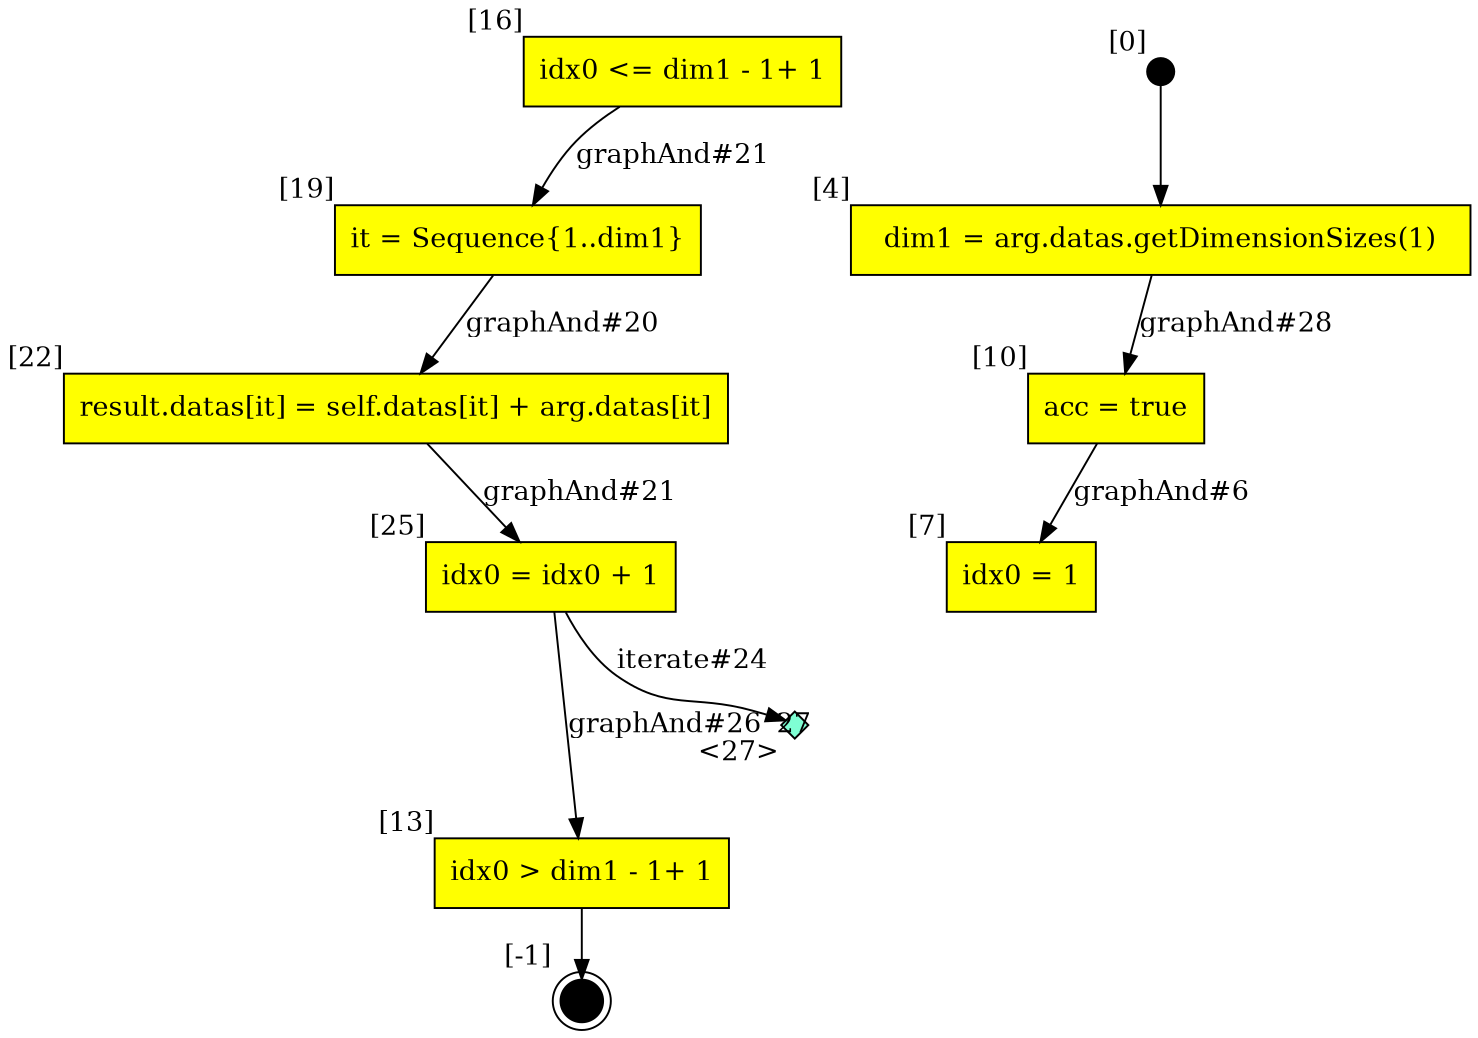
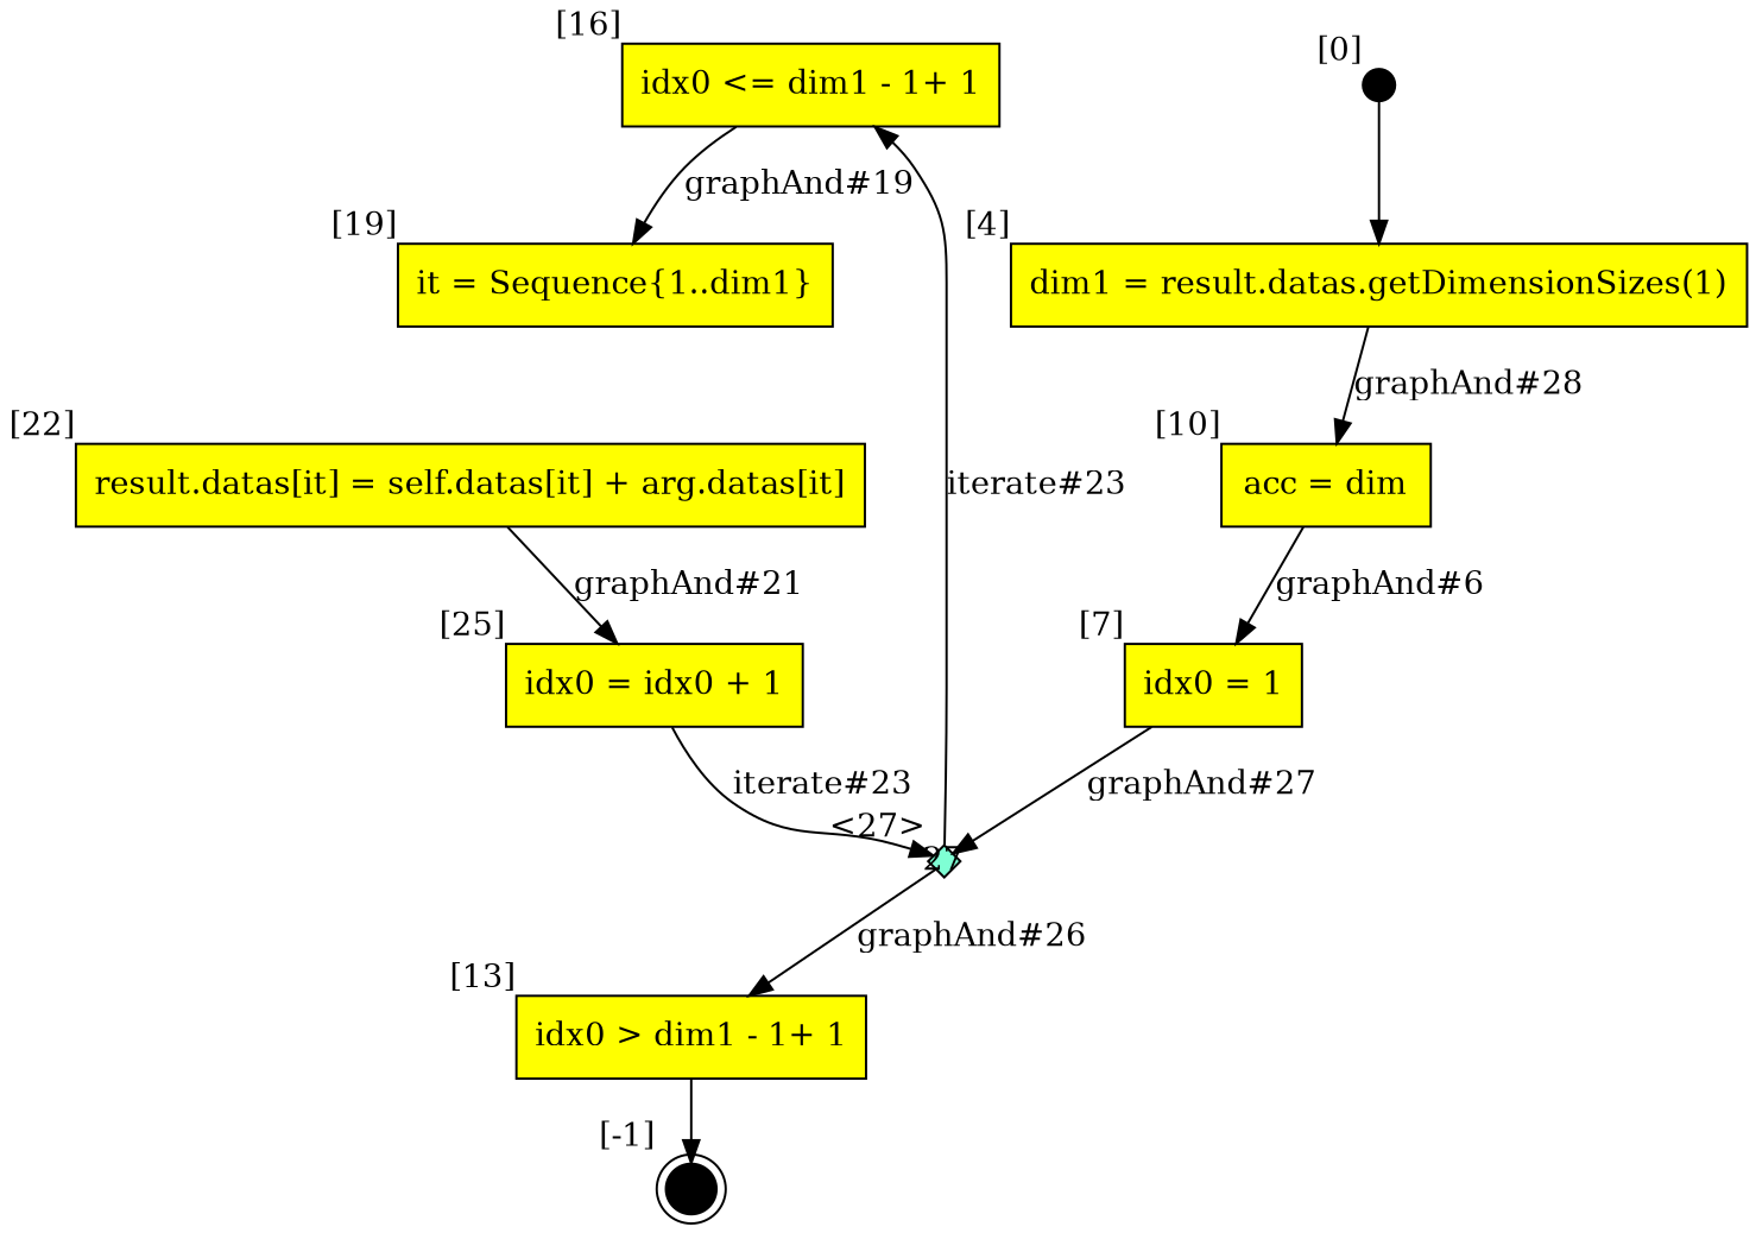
  digraph {
    node [fillcolor=yellow shape=box style=filled]
    n1 [label="idx0 <= dim1 - 1+ 1" xlabel="[16]"]
    n2 [label="it = Sequence{1..dim1}" xlabel="[19]"]
    n3 [label="result.datas[it] = self.datas[it] + arg.datas[it]" xlabel="[22]"]
    3 [fillcolor=black fixedsize=true height=.2 shape=circle width=.2 xlabel="[0]"]
-   n5 [label="dim1 = arg.datas.getDimensionSizes(1)" xlabel="[4]"]
-   n6 [label="acc = true" xlabel="[10]"]
+   n5 [label="dim1 = result.datas.getDimensionSizes(1)" xlabel="[4]"]
+   n6 [label="acc = dim" xlabel="[10]"]
    n7 [label="idx0 = idx0 + 1" xlabel="[25]"]
    n8 [label="idx0 = 1" xlabel="[7]"]
    27 [fillcolor=aquamarine fixedsize=true height=.2 shape=diamond width=.2 xlabel="<27>"]
    n10 [label="idx0 > dim1 - 1+ 1" xlabel="[13]"]
    14 [fillcolor=black fixedsize=true height=.2 shape=doublecircle width=.2 xlabel="[-1]"]
-   n1 -> n2 [label="graphAnd#21"]
-   n2 -> n3 [label="graphAnd#20"]
+   n1 -> n2 [label="graphAnd#19"]
    n3 -> n7 [label="graphAnd#21"]
    3 -> n5
    n5 -> n6 [label="graphAnd#28"]
    n6 -> n8 [label="graphAnd#6"]
-   n7 -> 27 [label="iterate#24"]
-   n7 -> n10 [label="graphAnd#26"]
+   n7 -> 27 [label="iterate#23"]
+   n8 -> 27 [label="graphAnd#27"]
+   27 -> n1 [label="iterate#23"]
+   27 -> n10 [label="graphAnd#26"]
    n10 -> 14
  }
